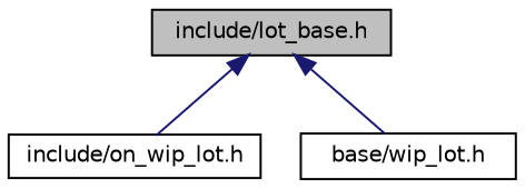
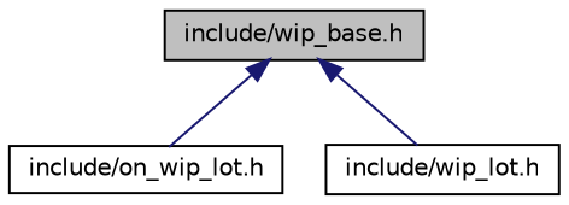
  digraph {
    node [color=black fillcolor=white fontname=Helvetica fontsize=10 shape=record style=filled]
    edge [color=midnightblue dir=back fontname=Helvetica fontsize=10 labelfontname=Helvetica labelfontsize=10 style=solid]
-   n1 [fillcolor=grey75 fontcolor=black height=0.2 label="include/lot_base.h" width=0.4]
+   n1 [fillcolor=grey75 fontcolor=black height=0.2 label="include/wip_base.h" width=0.4]
    n2 [height=0.2 label="include/on_wip_lot.h" width=0.4]
-   n3 [height=0.2 label="base/wip_lot.h" width=0.4]
+   n3 [height=0.2 label="include/wip_lot.h" width=0.4]
    n1 -> n2
    n1 -> n3
  }
